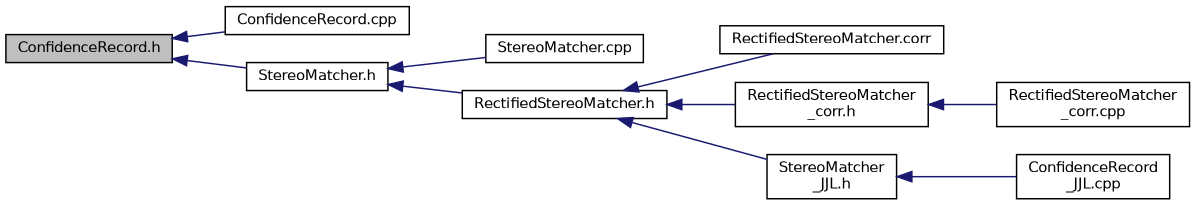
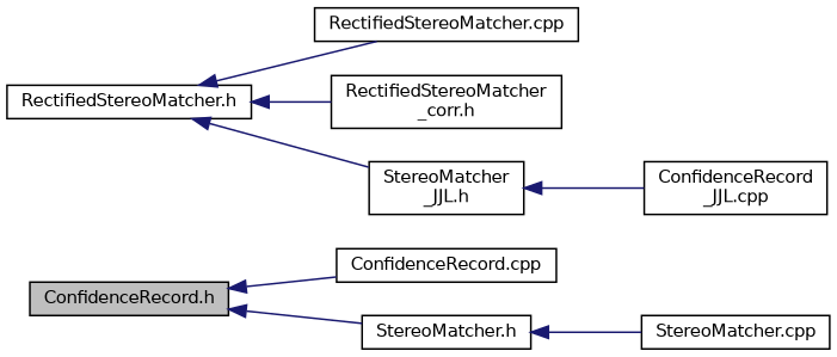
  digraph {
    rankdir=LR
    node [color=black fillcolor=white fontname=Helvetica fontsize=10 shape=record style=filled]
    edge [color=midnightblue dir=back fontname=Helvetica fontsize=10 labelfontname=Helvetica labelfontsize=10 style=solid]
    n1 [fillcolor=grey75 fontcolor=black height=0.2 label="ConfidenceRecord.h" width=0.4]
    n2 [height=0.2 label="ConfidenceRecord.cpp" width=0.4]
    n3 [height=0.2 label="StereoMatcher.h" width=0.4]
    n4 [height=0.2 label="StereoMatcher.cpp" width=0.4]
    n5 [height=0.2 label="RectifiedStereoMatcher.h" width=0.4]
-   n6 [height=0.2 label="RectifiedStereoMatcher.corr" width=0.4]
+   n6 [height=0.2 label="RectifiedStereoMatcher.cpp" width=0.4]
    n7 [height=0.2 label="RectifiedStereoMatcher\l_corr.h" width=0.4]
    n8 [height=0.2 label="StereoMatcher\l_JJL.h" width=0.4]
-   n9 [height=0.2 label="RectifiedStereoMatcher\l_corr.cpp" width=0.4]
    n10 [height=0.2 label="ConfidenceRecord\l_JJL.cpp" width=0.4]
    n1 -> n2
    n1 -> n3
    n3 -> n4
-   n3 -> n5
    n5 -> n6
    n5 -> n7
    n5 -> n8
-   n7 -> n9
    n8 -> n10
  }
